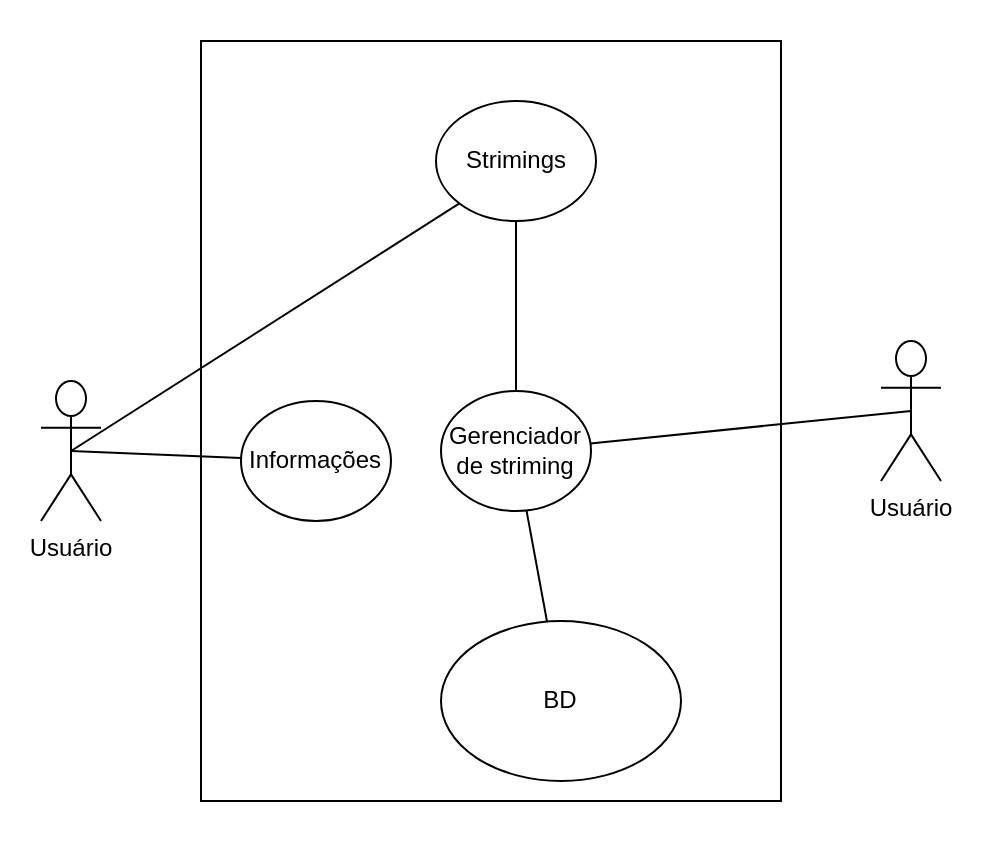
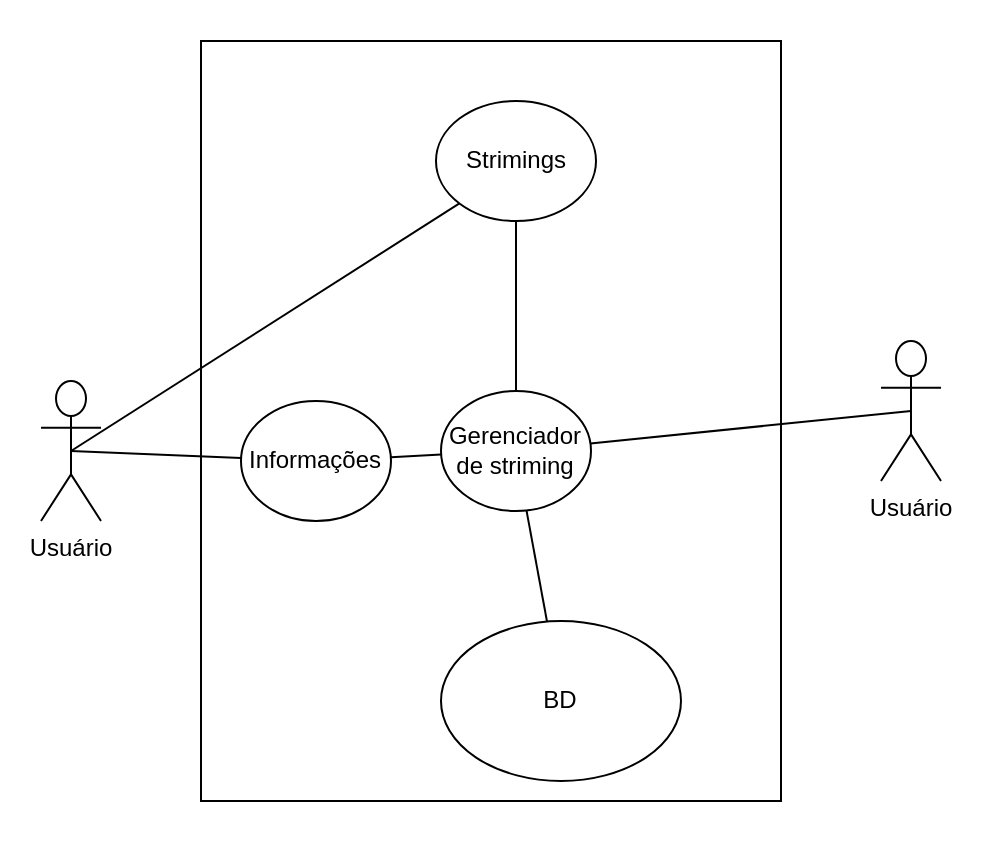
  <mxCell id="0" />
  <mxCell id="1" parent="0" />
  <mxCell id="2" value="" style="whiteSpace=wrap;html=1;" parent="1" vertex="1"><mxGeometry x="100" y="20" width="290" height="380" as="geometry" /></mxCell>
  <mxCell id="3" value="Usuário" style="shape=umlActor;verticalLabelPosition=bottom;verticalAlign=top;html=1;outlineConnect=0;" parent="1" vertex="1"><mxGeometry x="20" y="190" width="30" height="70" as="geometry" /></mxCell>
  <mxCell id="4" value="Gerenciador de striming" style="ellipse;whiteSpace=wrap;html=1;" parent="1" vertex="1"><mxGeometry x="220" y="195" width="75" height="60" as="geometry" /></mxCell>
  <mxCell id="5" value="BD" style="ellipse;whiteSpace=wrap;html=1;" parent="1" vertex="1"><mxGeometry x="220" y="310" width="120" height="80" as="geometry" /></mxCell>
  <mxCell id="6" value="Strimings" style="ellipse;whiteSpace=wrap;html=1;" parent="1" vertex="1"><mxGeometry x="217.5" y="50" width="80" height="60" as="geometry" /></mxCell>
  <mxCell id="7" value="Informações" style="ellipse;whiteSpace=wrap;html=1;" parent="1" vertex="1"><mxGeometry x="120" y="200" width="75" height="60" as="geometry" /></mxCell>
  <mxCell id="8" value="" style="endArrow=none;html=1;rounded=0;exitX=0.5;exitY=0.5;exitDx=0;exitDy=0;exitPerimeter=0;" parent="1" source="3" target="7" edge="1"><mxGeometry width="50" height="50" relative="1" as="geometry"><mxPoint x="60" y="190" as="sourcePoint" /><mxPoint x="110" y="140" as="targetPoint" /></mxGeometry></mxCell>
+ <mxCell id="9" value="" style="endArrow=none;html=1;rounded=0;" parent="1" source="4" target="7" edge="1"><mxGeometry width="50" height="50" relative="1" as="geometry"><mxPoint x="242.22" y="150" as="sourcePoint" /><mxPoint x="247.776" y="250" as="targetPoint" /></mxGeometry></mxCell>
  <mxCell id="10" value="" style="endArrow=none;html=1;rounded=0;" parent="1" source="4" target="5" edge="1"><mxGeometry width="50" height="50" relative="1" as="geometry"><mxPoint x="250" y="300" as="sourcePoint" /><mxPoint x="270" y="60" as="targetPoint" /></mxGeometry></mxCell>
  <mxCell id="11" value="" style="endArrow=none;html=1;rounded=0;exitX=0.5;exitY=0;exitDx=0;exitDy=0;" parent="1" source="4" target="6" edge="1"><mxGeometry width="50" height="50" relative="1" as="geometry"><mxPoint x="190" y="80" as="sourcePoint" /><mxPoint x="280" y="128" as="targetPoint" /></mxGeometry></mxCell>
  <mxCell id="12" value="" style="endArrow=none;html=1;rounded=0;exitX=0.5;exitY=0.5;exitDx=0;exitDy=0;exitPerimeter=0;entryX=0;entryY=1;entryDx=0;entryDy=0;" parent="1" source="3" target="6" edge="1"><mxGeometry width="50" height="50" relative="1" as="geometry"><mxPoint x="250" y="300" as="sourcePoint" /><mxPoint x="300" y="250" as="targetPoint" /></mxGeometry></mxCell>
  <mxCell id="13" value="Usuário" style="shape=umlActor;verticalLabelPosition=bottom;verticalAlign=top;html=1;outlineConnect=0;" vertex="1" parent="1"><mxGeometry x="440" y="170" width="30" height="70" as="geometry" /></mxCell>
  <mxCell id="14" value="" style="endArrow=none;html=1;rounded=0;entryX=0.5;entryY=0.5;entryDx=0;entryDy=0;entryPerimeter=0;" edge="1" parent="1" source="4" target="13"><mxGeometry width="50" height="50" relative="1" as="geometry"><mxPoint x="250" y="300" as="sourcePoint" /><mxPoint x="300" y="250" as="targetPoint" /></mxGeometry></mxCell>
